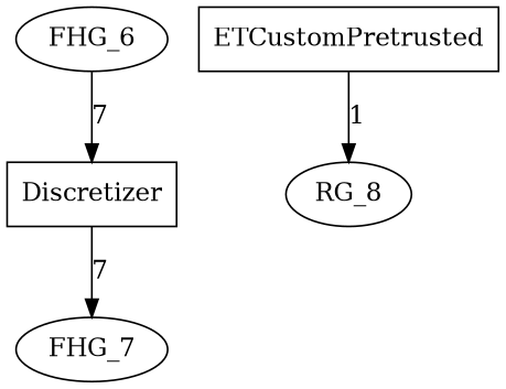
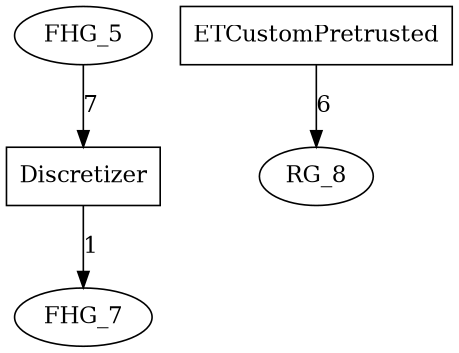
  digraph {
    Discretizer [shape=box]
    FHG_7
-   FHG_6
+   FHG_6 [label=FHG_5]
    ETCustomPretrusted [shape=box]
    RG_8
-   Discretizer -> FHG_7 [label=7]
+   Discretizer -> FHG_7 [label=1]
    FHG_6 -> Discretizer [label=7]
-   ETCustomPretrusted -> RG_8 [label=1]
+   ETCustomPretrusted -> RG_8 [label=6]
  }
